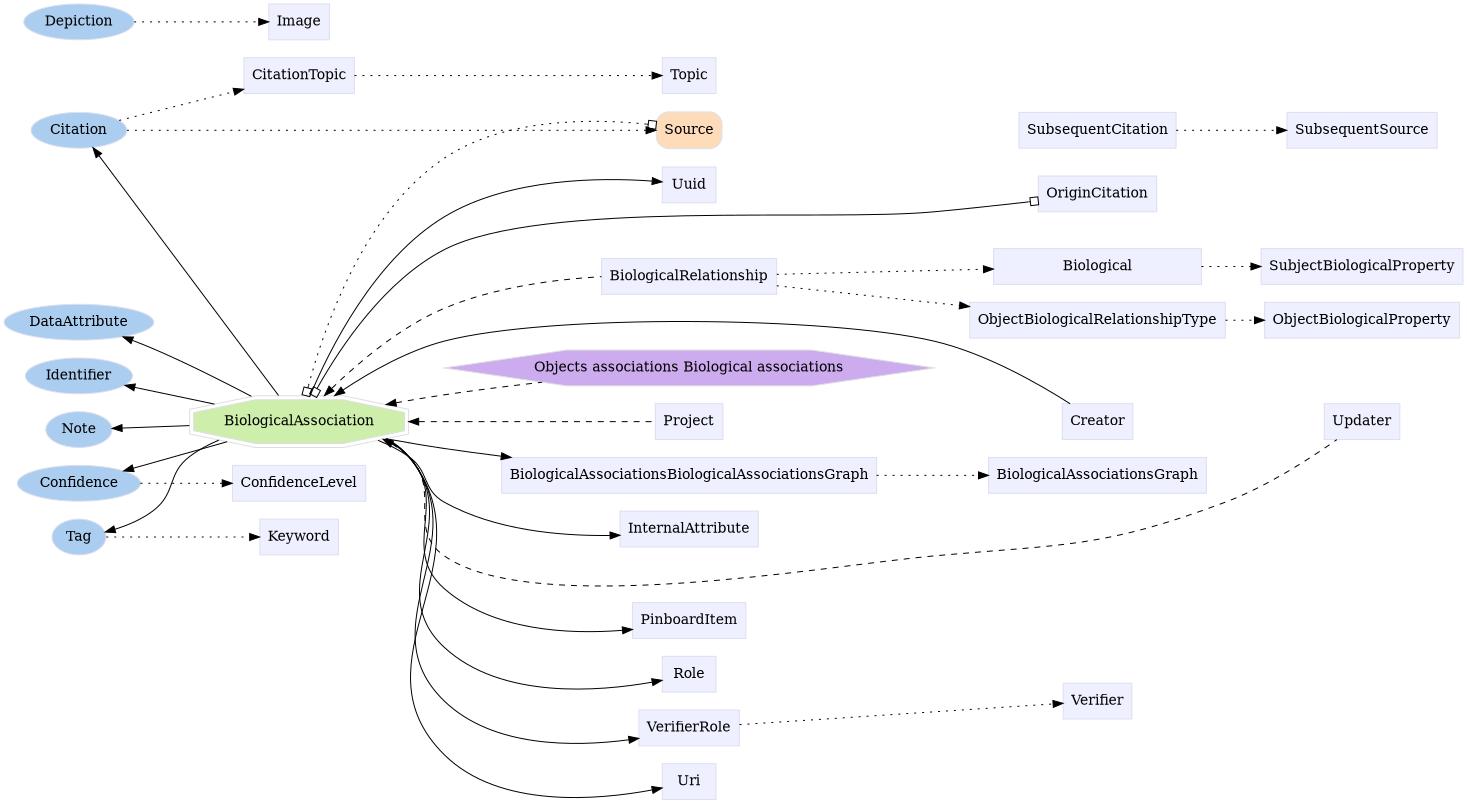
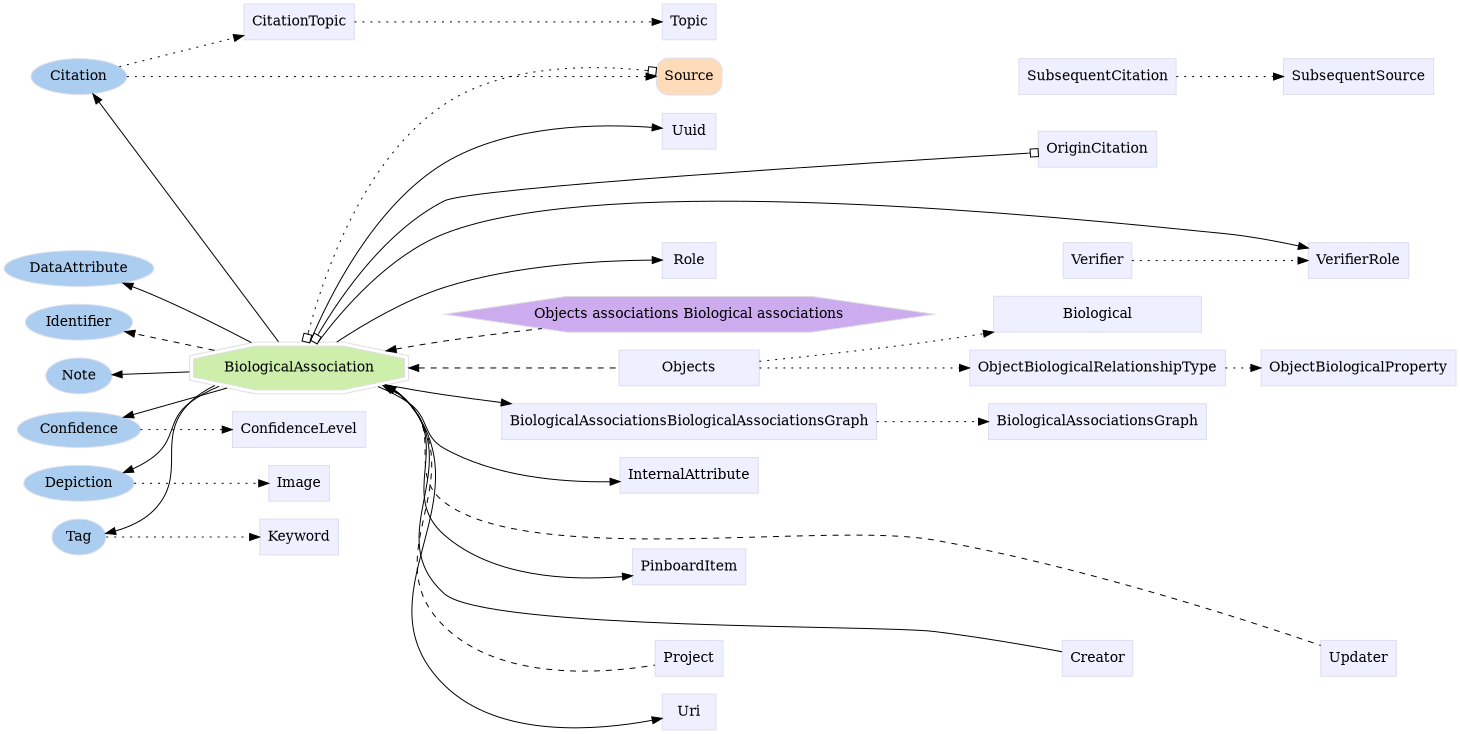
  digraph {
    rankdir=LR
    node [color="#dddeee" fillcolor="#eeefff" group=supporting shape=box style=filled]
    n1 [fillcolor="#abcdef" group=annotator height=0.5 label=Citation shape=oval width=1.1279]
    n2 [fillcolor="#abcdef" group=annotator height=0.5 label=Confidence shape=oval width=1.4833]
    n3 [fillcolor="#abcdef" group=annotator height=0.5 label=DataAttribute shape=oval width=1.7108]
    n4 [fillcolor="#abcdef" group=annotator height=0.5 label=Depiction shape=oval width=1.3127]
    n5 [fillcolor="#abcdef" group=annotator height=0.5 label=Identifier shape=oval width=1.2558]
    n6 [fillcolor="#abcdef" group=annotator height=0.5 label=Tag shape=oval width=0.75]
    n7 [fillcolor="#abcdef" group=annotator height=0.5 label=Note shape=oval width=0.80088]
    n8 [color="#dedede" fillcolor="#cdefab" group=target height=0.61111 label=BiologicalAssociation shape=doubleoctagon width=2.9015]
    n9 [fillcolor="#fedcba" group=core height=0.51389 label=Source shape=Mrecord width=0.75]
    n10 [height=0.5 label=BiologicalAssociationsBiologicalAssociationsGraph width=4.1701]
    n11 [height=0.5 label=BiologicalAssociationsGraph width=2.4306]
    n12 [height=0.5 label=CitationTopic width=1.2639]
    n13 [height=0.5 label=ConfidenceLevel width=1.5139]
    n14 [height=0.5 label=Image width=0.75]
    n15 [height=0.5 label=InternalAttribute width=1.4826]
    n16 [height=0.5 label=Keyword width=0.92014]
    n17 [height=0.5 label=ObjectBiologicalRelationshipType width=2.8368]
    n18 [height=0.5 label=ObjectBiologicalProperty width=2.1493]
-   n19 [height=0.5 label=BiologicalRelationship width=1.9514]
+   n19 [height=0.5 label=Objects width=1.9514]
    n20 [height=0.5 label=PinboardItem width=1.2535]
    n21 [height=0.5 label=Role width=0.75]
    n22 [height=0.5 label=Biological width=2.8993]
-   n23 [height=0.5 label=SubjectBiologicalProperty width=2.2118]
    n24 [height=0.5 label=SubsequentCitation width=1.691]
    n25 [height=0.5 label=SubsequentSource width=1.6076]
    n26 [height=0.5 label=Topic width=0.75]
    n27 [height=0.5 label=Uri width=0.75]
    n28 [height=0.5 label=Uuid width=0.75]
    n29 [height=0.5 label=VerifierRole width=1.1493]
    n30 [height=0.5 label=Verifier width=0.79514]
    n31 [height=0.5 label=Creator width=0.78472]
    n32 [height=0.5 label=Project width=0.75347]
    n33 [height=0.5 label=Updater width=0.82639]
    n34 [height=0.5 label=OriginCitation width=1.316]
    n35 [color="#dedede" fillcolor="#cdabef" group=polymorphic height=0.5 label="Objects associations Biological associations" shape=hexagon width=4.6841]
    subgraph sub_1 {
      rank=min
      n1
      n2
      n3
      n4
      n5
      n6
      n7
    }
    subgraph sub_2 {
      n8
      n9
    }
    subgraph sub_3 {
      n10
      n11
      n12
      n13
      n14
      n15
      n16
      n17
      n18
      n19
      n20
      n21
      n22
-     n23
      n24
      n25
      n26
      n27
      n28
      n29
      n30
      n31
      n32
      n33
      n34
    }
    n1 -> n9 [style=dotted]
    n1 -> n12 [style=dotted]
    n2 -> n13 [style=dotted]
    n4 -> n14 [style=dotted]
    n6 -> n16 [style=dotted]
    n8 -> n1
    n8 -> n2
    n8 -> n3
-   n8 -> n5
+   n8 -> n4
+   n8 -> n5 [style=dashed]
    n8 -> n6
    n8 -> n7
    n8 -> n9 [arrowhead=obox arrowtail=obox dir=both style=dotted]
    n8 -> n10
    n8 -> n15
    n8 -> n19 [dir=back style=dashed]
    n8 -> n20
    n8 -> n21
    n8 -> n27
    n8 -> n28
    n8 -> n29
    n8 -> n31 [dir=back style=solid]
    n8 -> n32 [dir=back style=dashed]
    n8 -> n33 [dir=back style=dashed]
    n8 -> n34 [arrowhead=obox arrowtail=obox dir=both]
    n8 -> n35 [dir=back style=dashed]
    n9 -> n24 [style=invis]
    n9 -> n34 [style=invis]
    n10 -> n11 [style=dotted]
    n12 -> n26 [style=dotted]
    n17 -> n18 [style=dotted]
    n19 -> n17 [style=dotted]
    n19 -> n22 [style=dotted]
    n21 -> n30 [style=invis]
-   n22 -> n23 [style=dotted]
    n24 -> n25 [style=dotted]
-   n29 -> n30 [style=dotted]
+   n30 -> n29 [style=dotted]
    n31 -> n33 [style=invis]
    n32 -> n31 [style=invis]
  }
